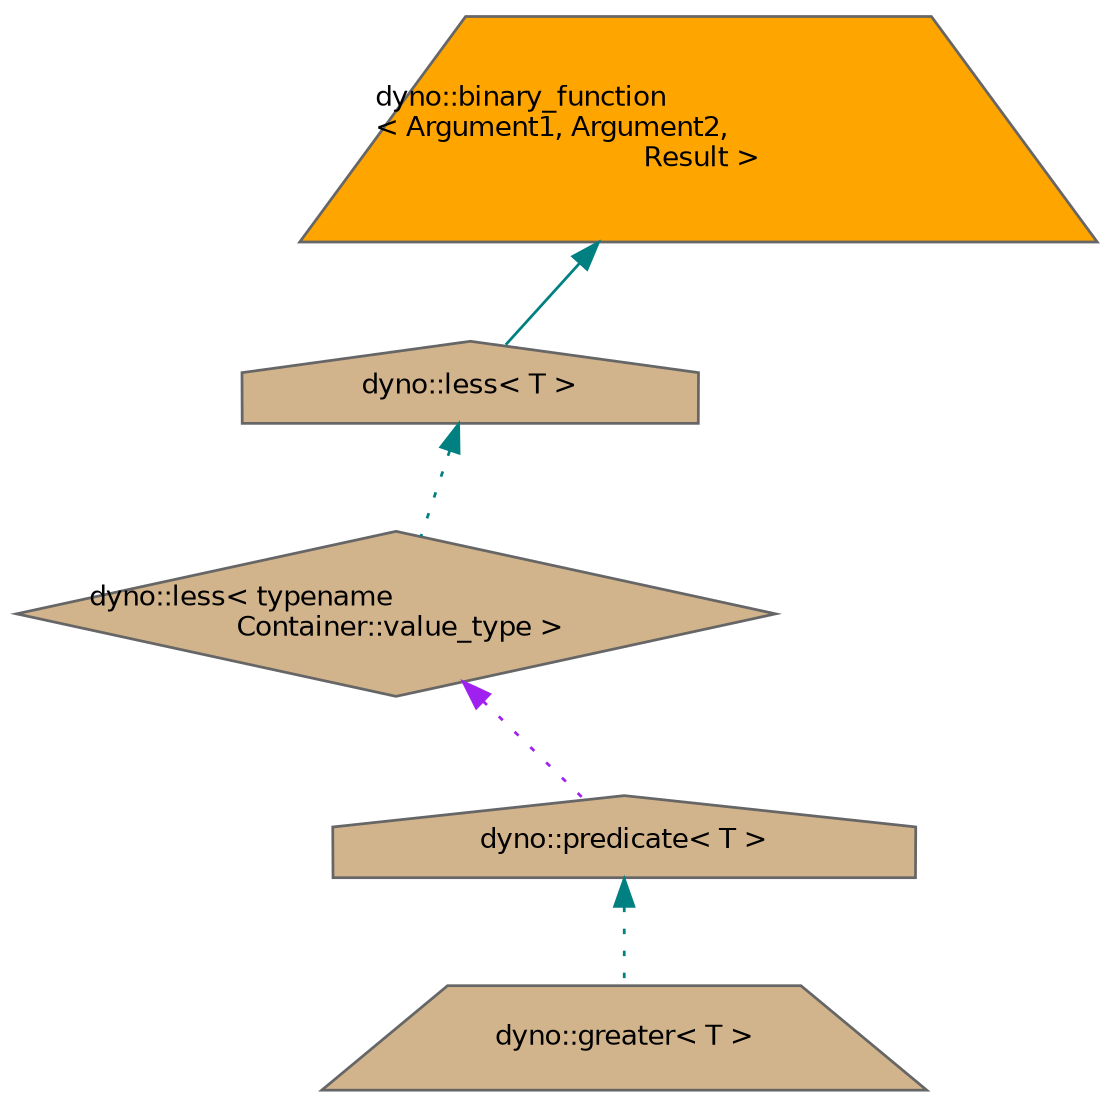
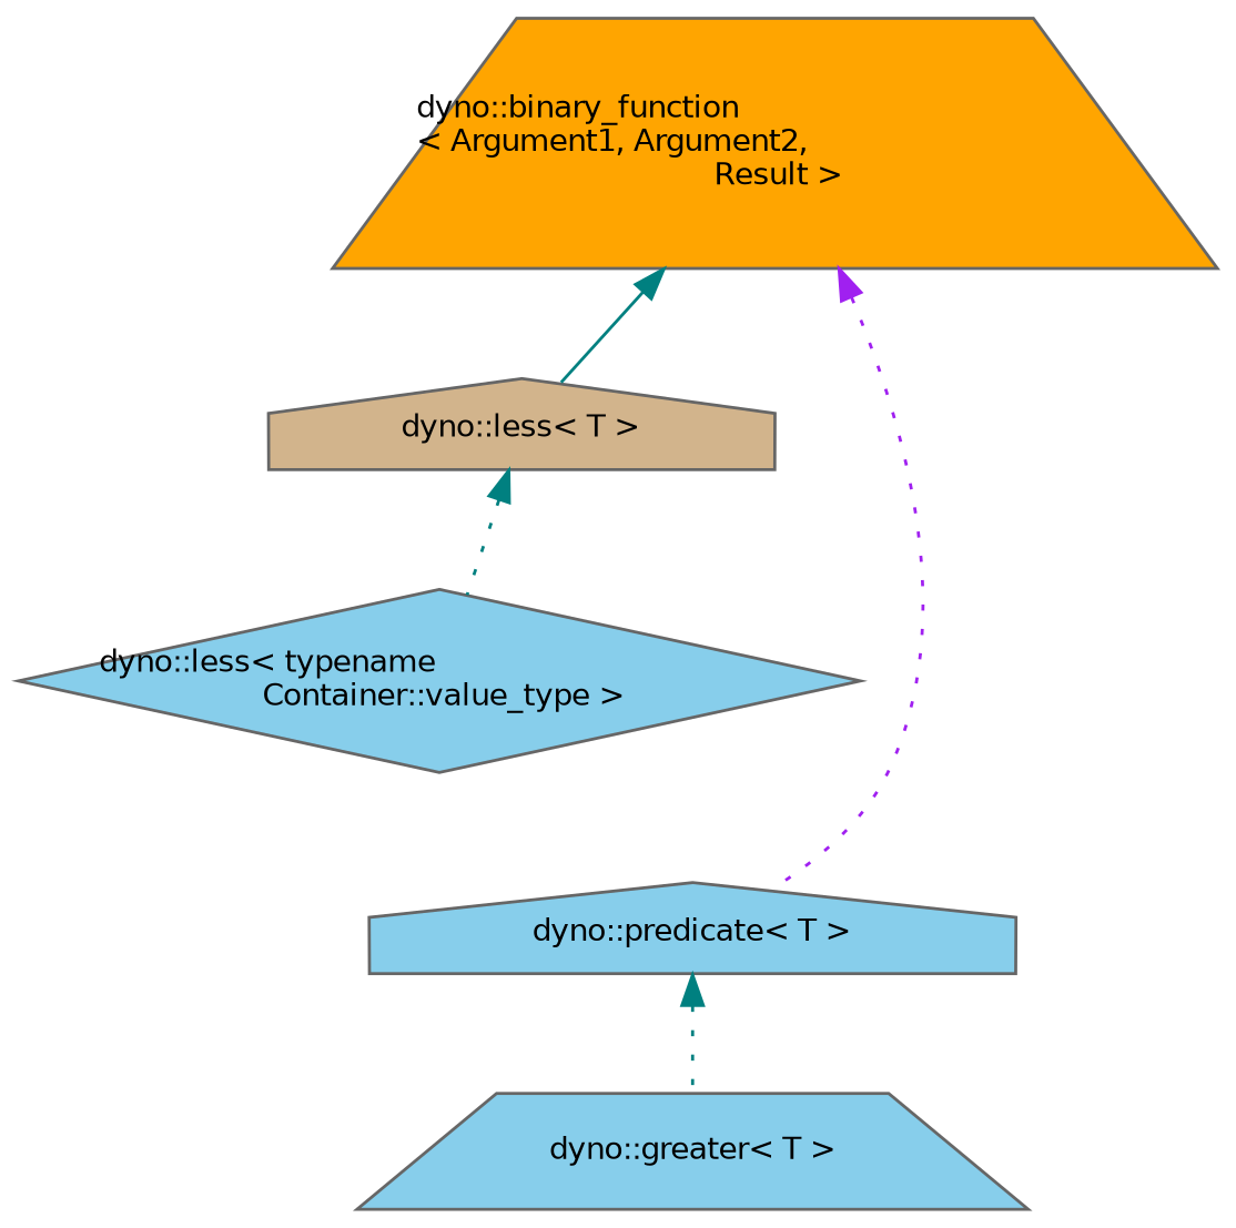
  digraph {
    rankdir=TB
    node [color=grey40 fillcolor=tan fontname=Helvetica fontsize=10 shape=trapezium style=filled]
    edge [color=teal dir=back fontname=Helvetica fontsize=10 labelfontname=Helvetica labelfontsize=10 style=dotted]
    n1 [fillcolor=orange height=0.2 label="dyno::binary_function\l\< Argument1, Argument2,\l Result \>" width=0.4]
    n2 [height=0.2 label="dyno::less\< T \>" shape=house width=0.4]
-   n3 [height=0.2 label="dyno::predicate\< T \>" shape=house width=0.4]
-   n4 [height=0.2 label="dyno::less\< typename\l Container::value_type \>" shape=diamond width=0.4]
-   n5 [height=0.2 label="dyno::greater\< T \>" width=0.4]
+   n3 [fillcolor=skyblue height=0.2 label="dyno::predicate\< T \>" shape=house width=0.4]
+   n4 [fillcolor=skyblue height=0.2 label="dyno::less\< typename\l Container::value_type \>" shape=diamond width=0.4]
+   n5 [fillcolor=skyblue height=0.2 label="dyno::greater\< T \>" width=0.4]
    n1 -> n2 [style=solid]
-   n4 -> n3 [color=purple]
+   n1 -> n3 [color=purple]
    n2 -> n4
    n3 -> n5
  }
